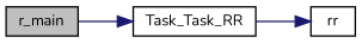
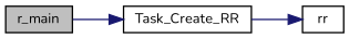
  digraph {
    fontname=Nunito
    rankdir=LR
    node [color=black fillcolor=white fontname=Nunito fontsize=10 shape=record style=filled]
    edge [color=midnightblue fontname=Nunito fontsize=10 labelfontname=Helvetica labelfontsize=10 style=solid]
    n1 [fillcolor=grey75 fontcolor=black height=0.2 label=r_main width=0.4]
-   n2 [height=0.2 label=Task_Task_RR width=0.4]
+   n2 [height=0.2 label=Task_Create_RR width=0.4]
    n3 [height=0.2 label=rr width=0.4]
    n1 -> n2
    n2 -> n3
  }
